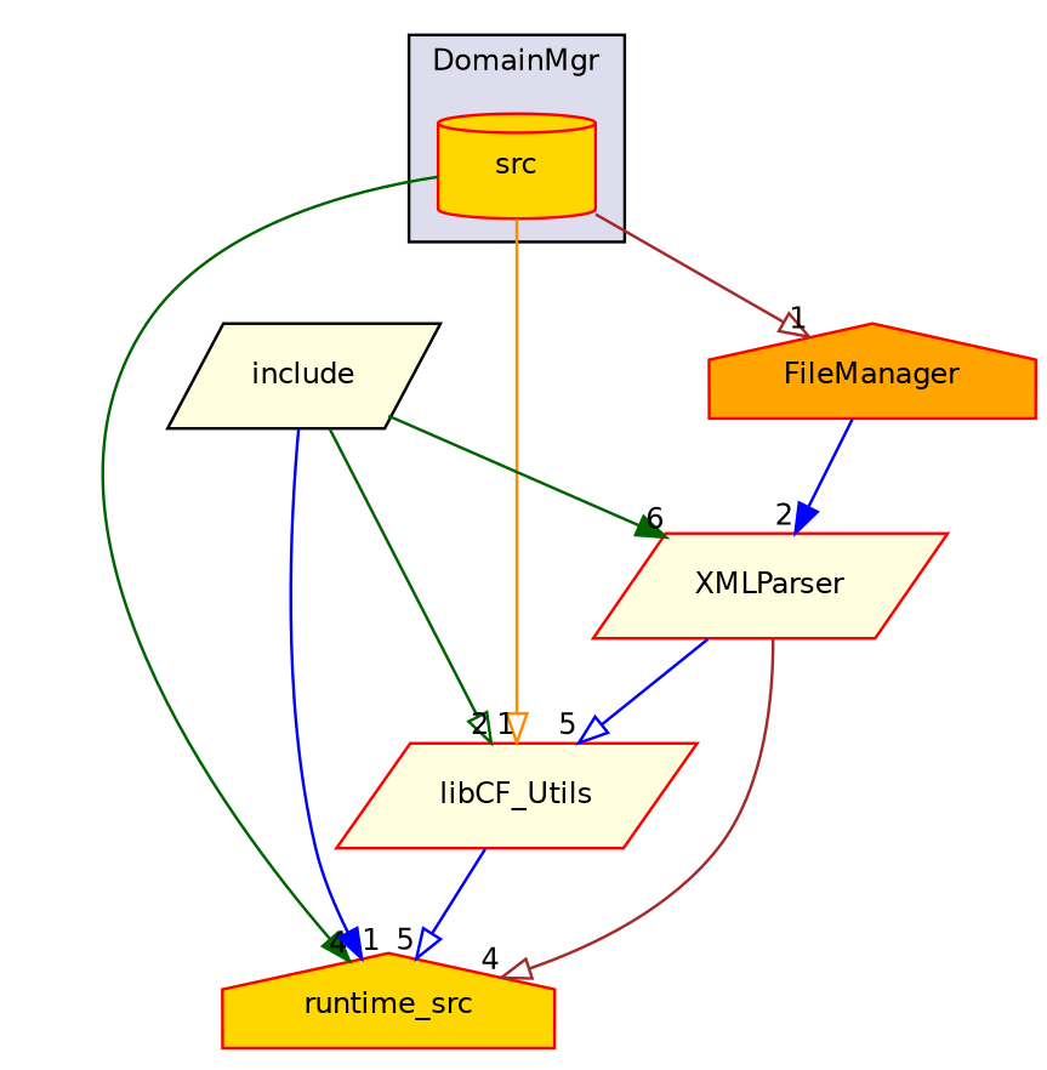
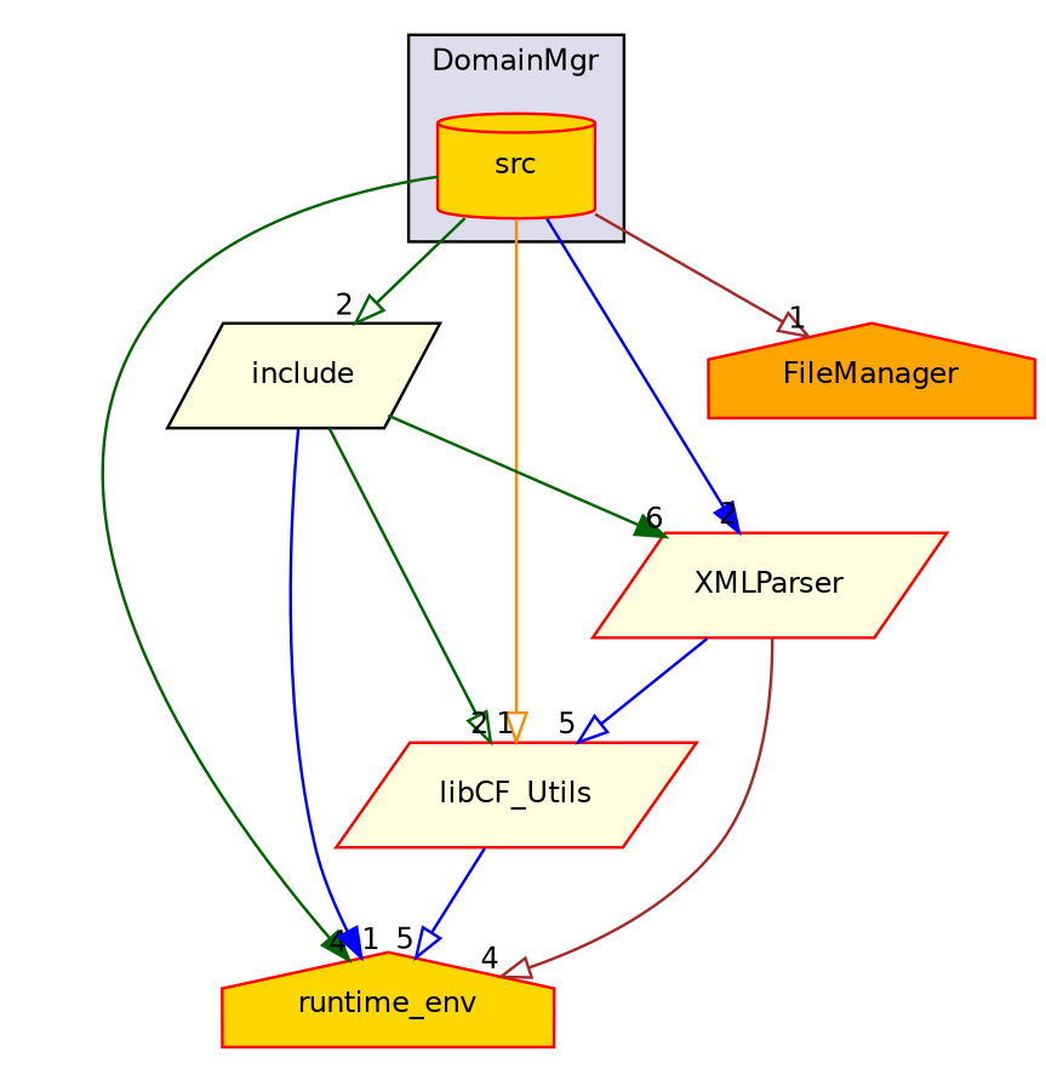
  digraph {
    compound=true
    node [color=red fillcolor=lightyellow fontname=Helvetica fontsize=10 shape=parallelogram style=filled]
    edge [arrowhead=onormal color=blue headlabel=2 labeldistance=1.5 labelfontname=Helvetica labelfontsize=10]
    n1 [fillcolor=gold label=src pencolor=black shape=cylinder]
    n2 [label=XMLParser]
    n3 [label=libCF_Utils]
    n4 [label=include color=""]
    n5 [fillcolor=orange label=FileManager shape=house]
-   n6 [fillcolor=gold label=runtime_src shape=house]
+   n6 [fillcolor=gold label=runtime_env shape=house]
    subgraph cluster_1 {
      bgcolor="#ddddee"
      fontname=Helvetica
      fontsize=10
      label=DomainMgr
      pencolor=black
      n1
    }
-   n5 -> n2 [arrowhead=normal]
+   n1 -> n2 [arrowhead=normal]
    n1 -> n3 [color=darkorange headlabel=1]
+   n1 -> n4 [color=darkgreen]
    n1 -> n5 [color=brown headlabel=1]
    n1 -> n6 [arrowhead=normal color=darkgreen headlabel=4]
    n2 -> n3 [headlabel=5]
    n2 -> n6 [color=brown headlabel=4]
    n3 -> n6 [headlabel=5]
    n4 -> n2 [arrowhead=normal color=darkgreen headlabel=6]
    n4 -> n3 [color=darkgreen]
    n4 -> n6 [arrowhead=normal headlabel=1]
  }
